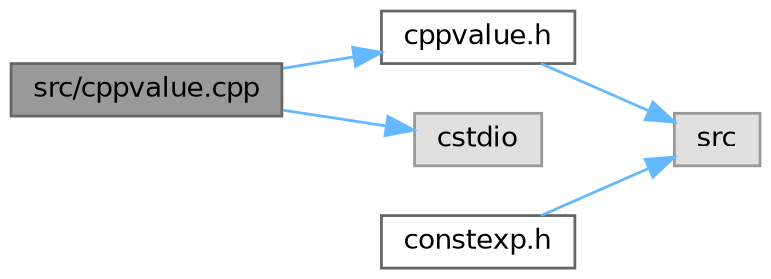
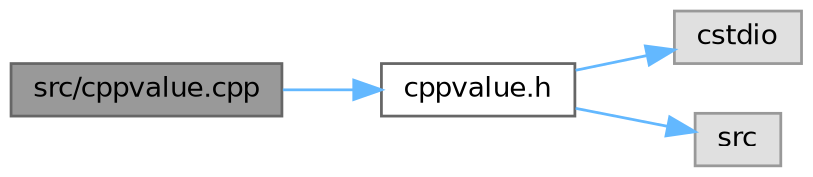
  digraph {
    rankdir=LR
    node [color=grey40 fillcolor=white fontname=Helvetica fontsize=10 shape=box style=filled]
    edge [color=steelblue1 fontname=Helvetica fontsize=10 labelfontname=Helvetica labelfontsize=10 style=solid]
    n1 [color=gray40 fillcolor=grey60 fontcolor=black height=0.2 label="src/cppvalue.cpp" width=0.4]
    n2 [height=0.2 label="cppvalue.h" width=0.4]
    n3 [color=grey60 fillcolor="#E0E0E0" height=0.2 label=cstdio width=0.4]
    n4 [color=grey60 fillcolor="#E0E0E0" height=0.2 label=src width=0.4]
-   n5 [height=0.2 label="constexp.h" width=0.4]
    n1 -> n2
-   n1 -> n3
+   n2 -> n3
    n2 -> n4
-   n5 -> n4
  }
